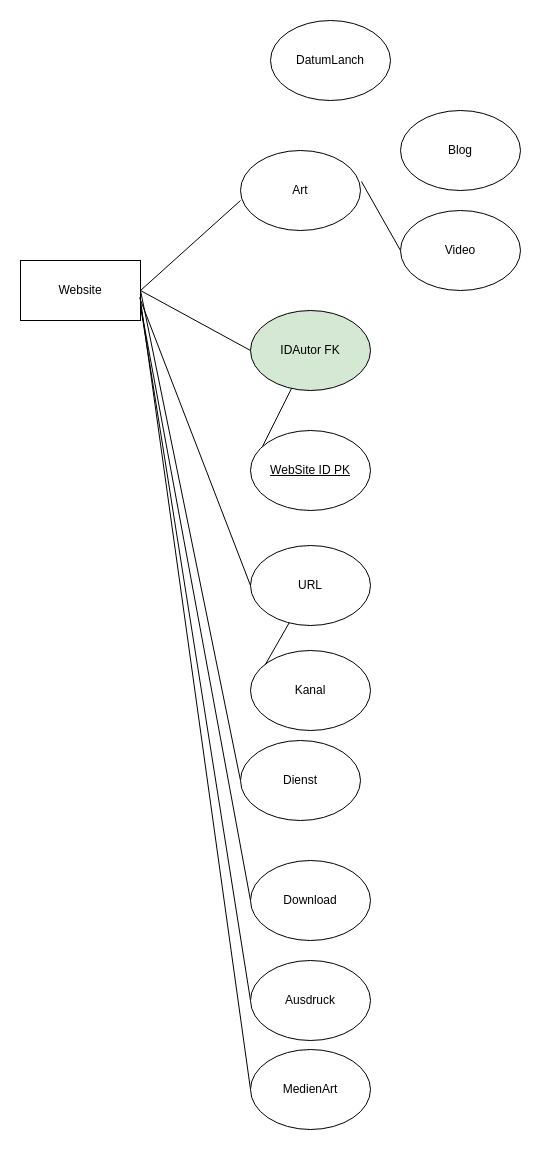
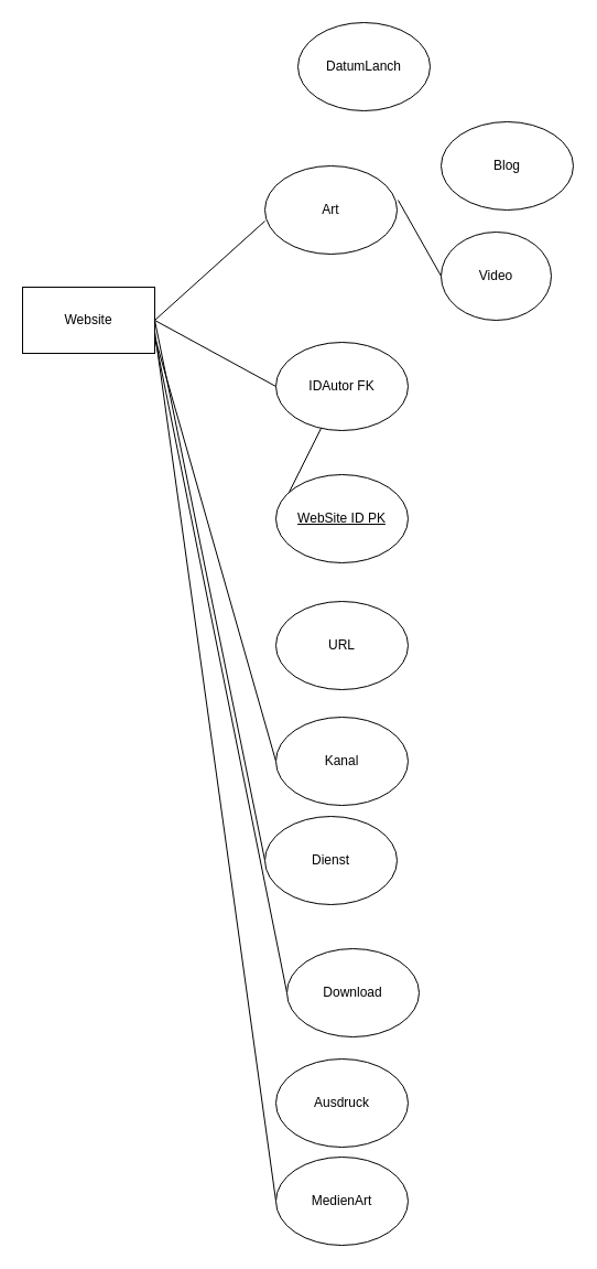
  <mxCell id="0" />
  <mxCell id="1" parent="0" />
  <mxCell id="2" value="Website" style="rounded=0;whiteSpace=wrap;html=1;" parent="1" vertex="1"><mxGeometry x="20" y="260" width="120" height="60" as="geometry" /></mxCell>
  <mxCell id="3" value="Art" style="ellipse;whiteSpace=wrap;html=1;" parent="1" vertex="1"><mxGeometry x="240" y="150" width="120" height="80" as="geometry" /></mxCell>
  <mxCell id="4" value="Blog" style="ellipse;whiteSpace=wrap;html=1;" parent="1" vertex="1"><mxGeometry x="400" y="110" width="120" height="80" as="geometry" /></mxCell>
  <mxCell id="5" style="rounded=0;orthogonalLoop=1;jettySize=auto;html=1;exitX=0;exitY=0.5;exitDx=0;exitDy=0;endArrow=none;startFill=0;entryX=1.008;entryY=0.388;entryDx=0;entryDy=0;entryPerimeter=0;" parent="1" source="6" target="3" edge="1"><mxGeometry relative="1" as="geometry"><mxPoint x="390" y="190" as="targetPoint" /></mxGeometry></mxCell>
- <mxCell id="6" value="Video" style="ellipse;whiteSpace=wrap;html=1;" parent="1" vertex="1"><mxGeometry x="400" y="210" width="120" height="80" as="geometry" /></mxCell>
+ <mxCell id="6" value="Video" style="ellipse;whiteSpace=wrap;html=1;" parent="1" vertex="1"><mxGeometry x="400" y="210" width="100" height="80" as="geometry" /></mxCell>
  <mxCell id="7" style="rounded=0;orthogonalLoop=1;jettySize=auto;html=1;exitX=0;exitY=0.5;exitDx=0;exitDy=0;entryX=1;entryY=0.5;entryDx=0;entryDy=0;endArrow=none;startFill=0;" parent="1" source="8" target="2" edge="1"><mxGeometry relative="1" as="geometry" /></mxCell>
- <mxCell id="8" value="IDAutor FK" style="ellipse;whiteSpace=wrap;html=1;fillColor=#d5e8d4;" parent="1" vertex="1"><mxGeometry x="250" y="310" width="120" height="80" as="geometry" /></mxCell>
+ <mxCell id="8" value="IDAutor FK" style="ellipse;whiteSpace=wrap;html=1;" parent="1" vertex="1"><mxGeometry x="250" y="310" width="120" height="80" as="geometry" /></mxCell>
  <mxCell id="9" style="rounded=0;orthogonalLoop=1;jettySize=auto;html=1;exitX=0;exitY=0.5;exitDx=0;exitDy=0;endArrow=none;startFill=0;" parent="1" source="10" target="8" edge="1"><mxGeometry relative="1" as="geometry" /></mxCell>
  <mxCell id="10" value="&lt;u&gt;WebSite ID PK&lt;/u&gt;" style="ellipse;whiteSpace=wrap;html=1;" parent="1" vertex="1"><mxGeometry x="250" y="430" width="120" height="80" as="geometry" /></mxCell>
  <mxCell id="11" value="URL" style="ellipse;whiteSpace=wrap;html=1;" parent="1" vertex="1"><mxGeometry x="250" y="545" width="120" height="80" as="geometry" /></mxCell>
- <mxCell id="12" style="rounded=0;orthogonalLoop=1;jettySize=auto;html=1;exitX=0;exitY=0.5;exitDx=0;exitDy=0;endArrow=none;startFill=0;" parent="1" source="13" target="11" edge="1"><mxGeometry relative="1" as="geometry" /></mxCell>
+ <mxCell id="12" style="rounded=0;orthogonalLoop=1;jettySize=auto;html=1;exitX=0;exitY=0.5;exitDx=0;exitDy=0;entryX=1;entryY=0.75;entryDx=0;entryDy=0;endArrow=none;startFill=0;" parent="1" source="13" target="2" edge="1"><mxGeometry relative="1" as="geometry" /></mxCell>
  <mxCell id="13" value="Kanal" style="ellipse;whiteSpace=wrap;html=1;" parent="1" vertex="1"><mxGeometry x="250" y="650" width="120" height="80" as="geometry" /></mxCell>
  <mxCell id="14" style="rounded=0;orthogonalLoop=1;jettySize=auto;html=1;exitX=0;exitY=0.5;exitDx=0;exitDy=0;entryX=1;entryY=0.5;entryDx=0;entryDy=0;endArrow=none;startFill=0;" parent="1" source="15" target="2" edge="1"><mxGeometry relative="1" as="geometry" /></mxCell>
  <mxCell id="15" value="Dienst" style="ellipse;whiteSpace=wrap;html=1;" parent="1" vertex="1"><mxGeometry x="240" y="740" width="120" height="80" as="geometry" /></mxCell>
  <mxCell id="16" style="rounded=0;orthogonalLoop=1;jettySize=auto;html=1;exitX=0;exitY=0.5;exitDx=0;exitDy=0;entryX=1;entryY=0.75;entryDx=0;entryDy=0;endArrow=none;startFill=0;" parent="1" source="17" target="2" edge="1"><mxGeometry relative="1" as="geometry" /></mxCell>
- <mxCell id="17" value="Download" style="ellipse;whiteSpace=wrap;html=1;" parent="1" vertex="1"><mxGeometry x="250" y="860" width="120" height="80" as="geometry" /></mxCell>
- <mxCell id="18" style="rounded=0;orthogonalLoop=1;jettySize=auto;html=1;exitX=0;exitY=0.5;exitDx=0;exitDy=0;entryX=1;entryY=0.75;entryDx=0;entryDy=0;endArrow=none;startFill=0;" edge="1" parent="1" source="19" target="2"><mxGeometry relative="1" as="geometry" /></mxCell>
+ <mxCell id="17" value="Download" style="ellipse;whiteSpace=wrap;html=1;" parent="1" vertex="1"><mxGeometry x="260" y="860" width="120" height="80" as="geometry" /></mxCell>
  <mxCell id="19" value="Ausdruck" style="ellipse;whiteSpace=wrap;html=1;" parent="1" vertex="1"><mxGeometry x="250" y="960" width="120" height="80" as="geometry" /></mxCell>
  <mxCell id="20" style="rounded=0;orthogonalLoop=1;jettySize=auto;html=1;entryX=0;entryY=0.625;entryDx=0;entryDy=0;entryPerimeter=0;endArrow=none;startFill=0;exitX=1;exitY=0.5;exitDx=0;exitDy=0;" parent="1" source="2" target="3" edge="1"><mxGeometry relative="1" as="geometry"><mxPoint x="110" y="280" as="sourcePoint" /></mxGeometry></mxCell>
- <mxCell id="21" style="rounded=0;orthogonalLoop=1;jettySize=auto;html=1;exitX=0;exitY=0.5;exitDx=0;exitDy=0;entryX=0.992;entryY=0.617;entryDx=0;entryDy=0;entryPerimeter=0;endArrow=none;startFill=0;" parent="1" source="11" target="2" edge="1"><mxGeometry relative="1" as="geometry" /></mxCell>
  <mxCell id="22" value="DatumLanch" style="ellipse;whiteSpace=wrap;html=1;" parent="1" vertex="1"><mxGeometry x="270" y="20" width="120" height="80" as="geometry" /></mxCell>
  <mxCell id="23" style="rounded=0;orthogonalLoop=1;jettySize=auto;html=1;exitX=0;exitY=0.5;exitDx=0;exitDy=0;endArrow=none;startFill=0;" edge="1" parent="1" source="24"><mxGeometry relative="1" as="geometry"><mxPoint x="140" y="300" as="targetPoint" /></mxGeometry></mxCell>
  <mxCell id="24" value="MedienArt" style="ellipse;whiteSpace=wrap;html=1;" vertex="1" parent="1"><mxGeometry x="250" y="1049" width="120" height="80" as="geometry" /></mxCell>
